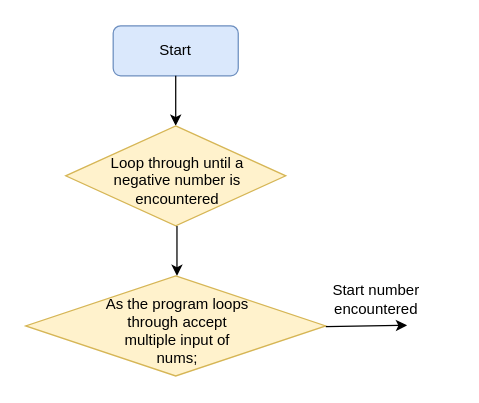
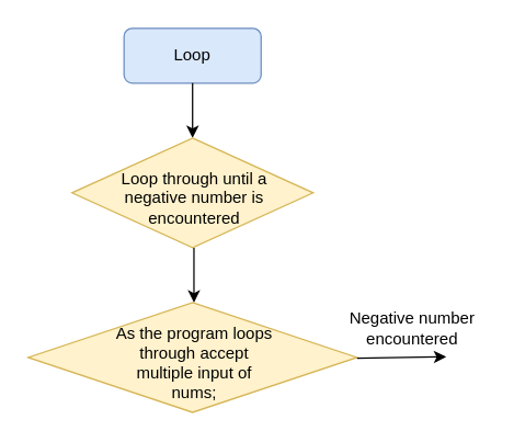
  <mxCell id="0" />
  <mxCell id="1" parent="0" />
  <mxCell id="2" value="" style="rounded=1;whiteSpace=wrap;html=1;fillColor=#dae8fc;strokeColor=#6c8ebf;" vertex="1" parent="1"><mxGeometry x="90" y="20" width="100" height="40" as="geometry" /></mxCell>
- <mxCell id="3" value="Start" style="text;html=1;strokeColor=none;fillColor=none;align=center;verticalAlign=middle;whiteSpace=wrap;rounded=0;" vertex="1" parent="1"><mxGeometry x="110" y="25" width="60" height="30" as="geometry" /></mxCell>
+ <mxCell id="3" value="Loop" style="text;html=1;strokeColor=none;fillColor=none;align=center;verticalAlign=middle;whiteSpace=wrap;rounded=0;" vertex="1" parent="1"><mxGeometry x="110" y="25" width="60" height="30" as="geometry" /></mxCell>
  <mxCell id="4" value="" style="endArrow=classic;html=1;rounded=0;exitX=0.5;exitY=1;exitDx=0;exitDy=0;" edge="1" parent="1"><mxGeometry width="50" height="50" relative="1" as="geometry"><mxPoint x="140" y="60" as="sourcePoint" /><mxPoint x="140" y="100" as="targetPoint" /></mxGeometry></mxCell>
  <mxCell id="5" value="" style="rhombus;whiteSpace=wrap;html=1;fillColor=#fff2cc;strokeColor=#d6b656;" vertex="1" parent="1"><mxGeometry x="52" y="100" width="176" height="80" as="geometry" /></mxCell>
  <mxCell id="6" value="Loop through until a negative number is encountered" style="text;html=1;strokeColor=none;fillColor=none;align=center;verticalAlign=middle;whiteSpace=wrap;rounded=0;" vertex="1" parent="1"><mxGeometry x="81" y="129" width="121" height="30" as="geometry" /></mxCell>
  <mxCell id="7" value="" style="endArrow=classic;html=1;rounded=0;exitX=0.5;exitY=1;exitDx=0;exitDy=0;" edge="1" parent="1"><mxGeometry width="50" height="50" relative="1" as="geometry"><mxPoint x="141" y="180" as="sourcePoint" /><mxPoint x="141" y="220" as="targetPoint" /></mxGeometry></mxCell>
  <mxCell id="8" value="" style="rhombus;whiteSpace=wrap;html=1;fillColor=#fff2cc;strokeColor=#d6b656;" vertex="1" parent="1"><mxGeometry x="20" y="220" width="240" height="80" as="geometry" /></mxCell>
  <mxCell id="9" value="As the program loops through accept multiple input of nums;" style="text;html=1;strokeColor=none;fillColor=none;align=center;verticalAlign=middle;whiteSpace=wrap;rounded=0;" vertex="1" parent="1"><mxGeometry x="81" y="249" width="121" height="30" as="geometry" /></mxCell>
  <mxCell id="10" value="" style="endArrow=classic;html=1;rounded=0;" edge="1" parent="1"><mxGeometry width="50" height="50" relative="1" as="geometry"><mxPoint x="260" y="260.5" as="sourcePoint" /><mxPoint x="325" y="259.5" as="targetPoint" /><Array as="points"><mxPoint x="260" y="260.5" /></Array></mxGeometry></mxCell>
- <mxCell id="11" value="Start number encountered" style="text;html=1;strokeColor=none;fillColor=none;align=center;verticalAlign=middle;whiteSpace=wrap;rounded=0;" vertex="1" parent="1"><mxGeometry x="240" y="224" width="121" height="30" as="geometry" /></mxCell>
+ <mxCell id="11" value="Negative number encountered" style="text;html=1;strokeColor=none;fillColor=none;align=center;verticalAlign=middle;whiteSpace=wrap;rounded=0;" vertex="1" parent="1"><mxGeometry x="240" y="224" width="121" height="30" as="geometry" /></mxCell>
